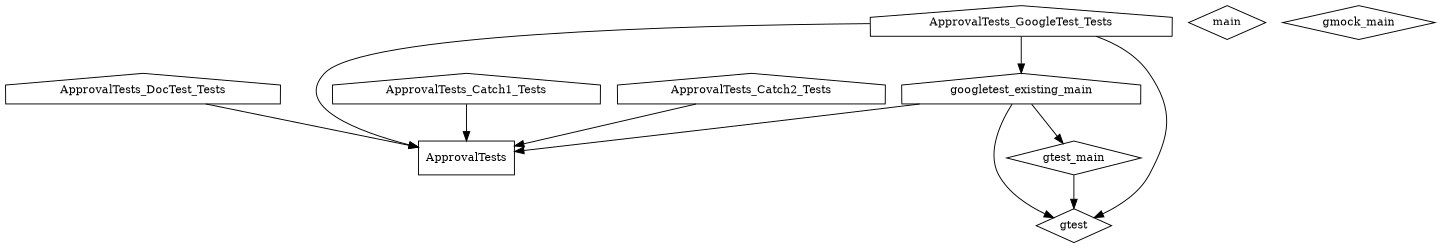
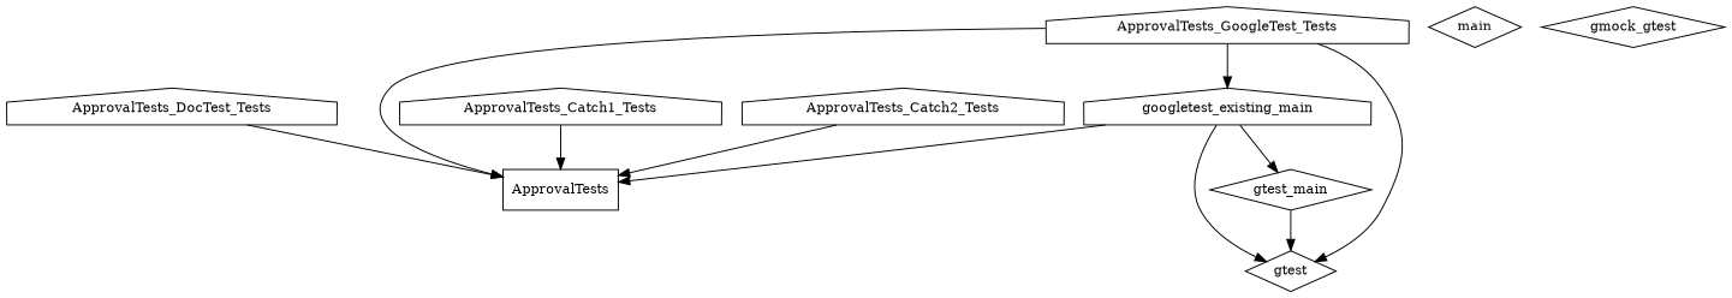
  digraph {
    node [fontsize=12 shape=house]
    n1 [label=ApprovalTests shape=box]
    n2 [label=ApprovalTests_Catch1_Tests]
    n3 [label=ApprovalTests_Catch2_Tests]
    n4 [label=ApprovalTests_DocTest_Tests]
    n5 [label=ApprovalTests_GoogleTest_Tests]
    n6 [label=gtest shape=diamond]
    n7 [label=googletest_existing_main]
    n8 [label=gtest_main shape=diamond]
    n9 [label=main shape=diamond]
-   n10 [label=gmock_main shape=diamond]
+   n10 [label=gmock_gtest shape=diamond]
    n2 -> n1
    n3 -> n1
    n4 -> n1
    n5 -> n1
    n5 -> n6
    n5 -> n7
    n7 -> n1
    n7 -> n6
    n7 -> n8
    n8 -> n6
  }
